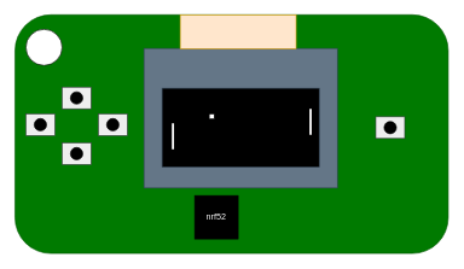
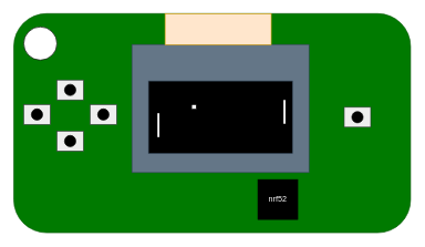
  <mxCell id="0" />
  <mxCell id="1" parent="0" />
  <mxCell id="2" value="" style="rounded=1;whiteSpace=wrap;html=1;fillColor=#007A00;strokeColor=#005700;fontColor=#ffffff;" parent="1" vertex="1"><mxGeometry x="20" y="20" width="598" height="330" as="geometry" /></mxCell>
  <mxCell id="3" value="" style="ellipse;whiteSpace=wrap;html=1;aspect=fixed;" parent="1" vertex="1"><mxGeometry x="35" y="40" width="50" height="50" as="geometry" /></mxCell>
  <mxCell id="4" value="" style="rounded=0;whiteSpace=wrap;html=1;fillColor=#647687;fontColor=#ffffff;strokeColor=#314354;" parent="1" vertex="1"><mxGeometry x="198" y="66.5" width="267" height="193" as="geometry" /></mxCell>
- <mxCell id="5" value="&lt;div&gt;nrf52&lt;/div&gt;" style="rounded=0;whiteSpace=wrap;html=1;fillColor=#000000;fontColor=#FFFFFF;" parent="1" vertex="1"><mxGeometry x="268" y="270" width="60" height="60" as="geometry" /></mxCell>
+ <mxCell id="5" value="&lt;div&gt;nrf52&lt;/div&gt;" style="rounded=0;whiteSpace=wrap;html=1;fillColor=#000000;fontColor=#FFFFFF;" parent="1" vertex="1"><mxGeometry x="388" y="270" width="60" height="60" as="geometry" /></mxCell>
  <mxCell id="6" value="" style="rounded=0;whiteSpace=wrap;html=1;fillColor=#eeeeee;strokeColor=#36393d;container=0;" parent="1" vertex="1"><mxGeometry x="518" y="161" width="40" height="30" as="geometry" /></mxCell>
  <mxCell id="7" value="" style="ellipse;whiteSpace=wrap;html=1;aspect=fixed;container=0;fillColor=#000000;" parent="1" vertex="1"><mxGeometry x="529.5" y="167.5" width="17" height="17" as="geometry" /></mxCell>
  <mxCell id="8" value="" style="rounded=0;whiteSpace=wrap;html=1;fillColor=#eeeeee;strokeColor=#36393d;container=0;" parent="1" vertex="1"><mxGeometry x="85" y="120" width="40" height="30" as="geometry" /></mxCell>
  <mxCell id="9" value="" style="ellipse;whiteSpace=wrap;html=1;aspect=fixed;container=0;fillColor=#000000;" parent="1" vertex="1"><mxGeometry x="96.5" y="126.5" width="17" height="17" as="geometry" /></mxCell>
  <mxCell id="10" value="" style="rounded=0;whiteSpace=wrap;html=1;fillColor=#eeeeee;strokeColor=#36393d;container=0;" parent="1" vertex="1"><mxGeometry x="135" y="157" width="40" height="30" as="geometry" /></mxCell>
  <mxCell id="11" value="" style="ellipse;whiteSpace=wrap;html=1;aspect=fixed;container=0;fillColor=#000000;" parent="1" vertex="1"><mxGeometry x="146.5" y="163.5" width="17" height="17" as="geometry" /></mxCell>
  <mxCell id="12" value="" style="rounded=0;whiteSpace=wrap;html=1;fillColor=#eeeeee;strokeColor=#36393d;container=0;" parent="1" vertex="1"><mxGeometry x="85" y="197" width="40" height="30" as="geometry" /></mxCell>
  <mxCell id="13" value="" style="ellipse;whiteSpace=wrap;html=1;aspect=fixed;container=0;fillColor=#000000;" parent="1" vertex="1"><mxGeometry x="96.5" y="203.5" width="17" height="17" as="geometry" /></mxCell>
  <mxCell id="14" value="" style="rounded=0;whiteSpace=wrap;html=1;fillColor=#eeeeee;strokeColor=#36393d;container=0;" parent="1" vertex="1"><mxGeometry x="35" y="157" width="40" height="30" as="geometry" /></mxCell>
  <mxCell id="15" value="" style="ellipse;whiteSpace=wrap;html=1;aspect=fixed;container=0;fillColor=#000000;" parent="1" vertex="1"><mxGeometry x="46.5" y="163.5" width="17" height="17" as="geometry" /></mxCell>
  <mxCell id="16" value="" style="rounded=0;whiteSpace=wrap;html=1;fillColor=#000000;fontColor=#ffffff;strokeColor=#314354;" parent="1" vertex="1"><mxGeometry x="223" y="121.5" width="217" height="109" as="geometry" /></mxCell>
  <mxCell id="17" value="" style="rounded=0;whiteSpace=wrap;html=1;strokeColor=#d79b00;fillColor=#ffe6cc;" parent="1" vertex="1"><mxGeometry x="248" y="20" width="160" height="47" as="geometry" /></mxCell>
  <mxCell id="18" value="" style="endArrow=none;html=1;rounded=0;fontColor=#FFFFFF;strokeColor=#FFFFFF;strokeWidth=3;" parent="1" edge="1"><mxGeometry width="50" height="50" relative="1" as="geometry"><mxPoint x="238" y="206" as="sourcePoint" /><mxPoint x="238" y="170" as="targetPoint" /></mxGeometry></mxCell>
  <mxCell id="19" value="" style="endArrow=none;html=1;rounded=0;fontColor=#FFFFFF;strokeColor=#FFFFFF;strokeWidth=3;" parent="1" edge="1"><mxGeometry width="50" height="50" relative="1" as="geometry"><mxPoint x="428" y="186" as="sourcePoint" /><mxPoint x="428" y="150" as="targetPoint" /></mxGeometry></mxCell>
  <mxCell id="20" value="" style="rounded=0;whiteSpace=wrap;html=1;" parent="1" vertex="1"><mxGeometry x="288" y="157" width="7" height="7" as="geometry" /></mxCell>
